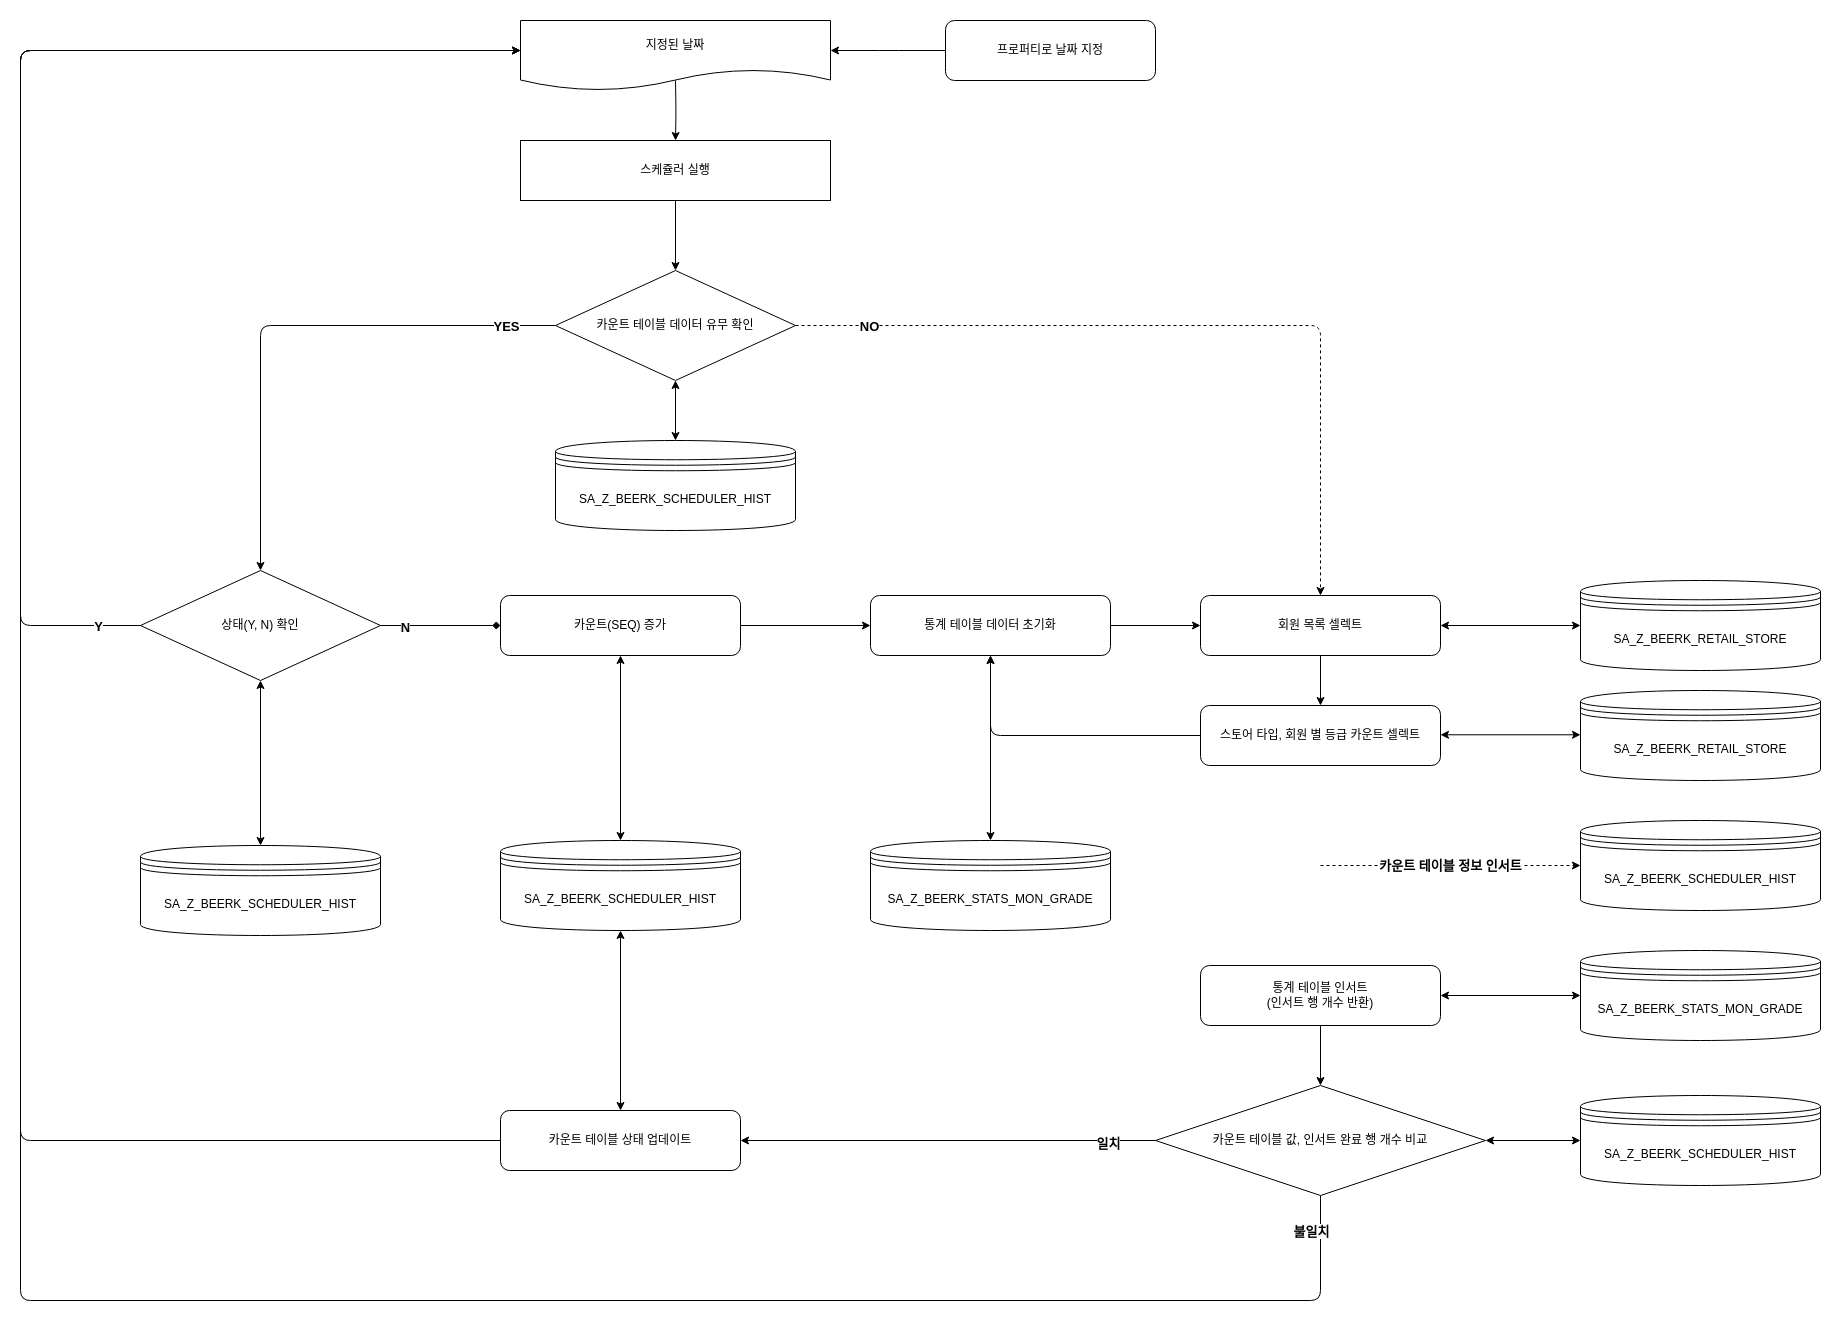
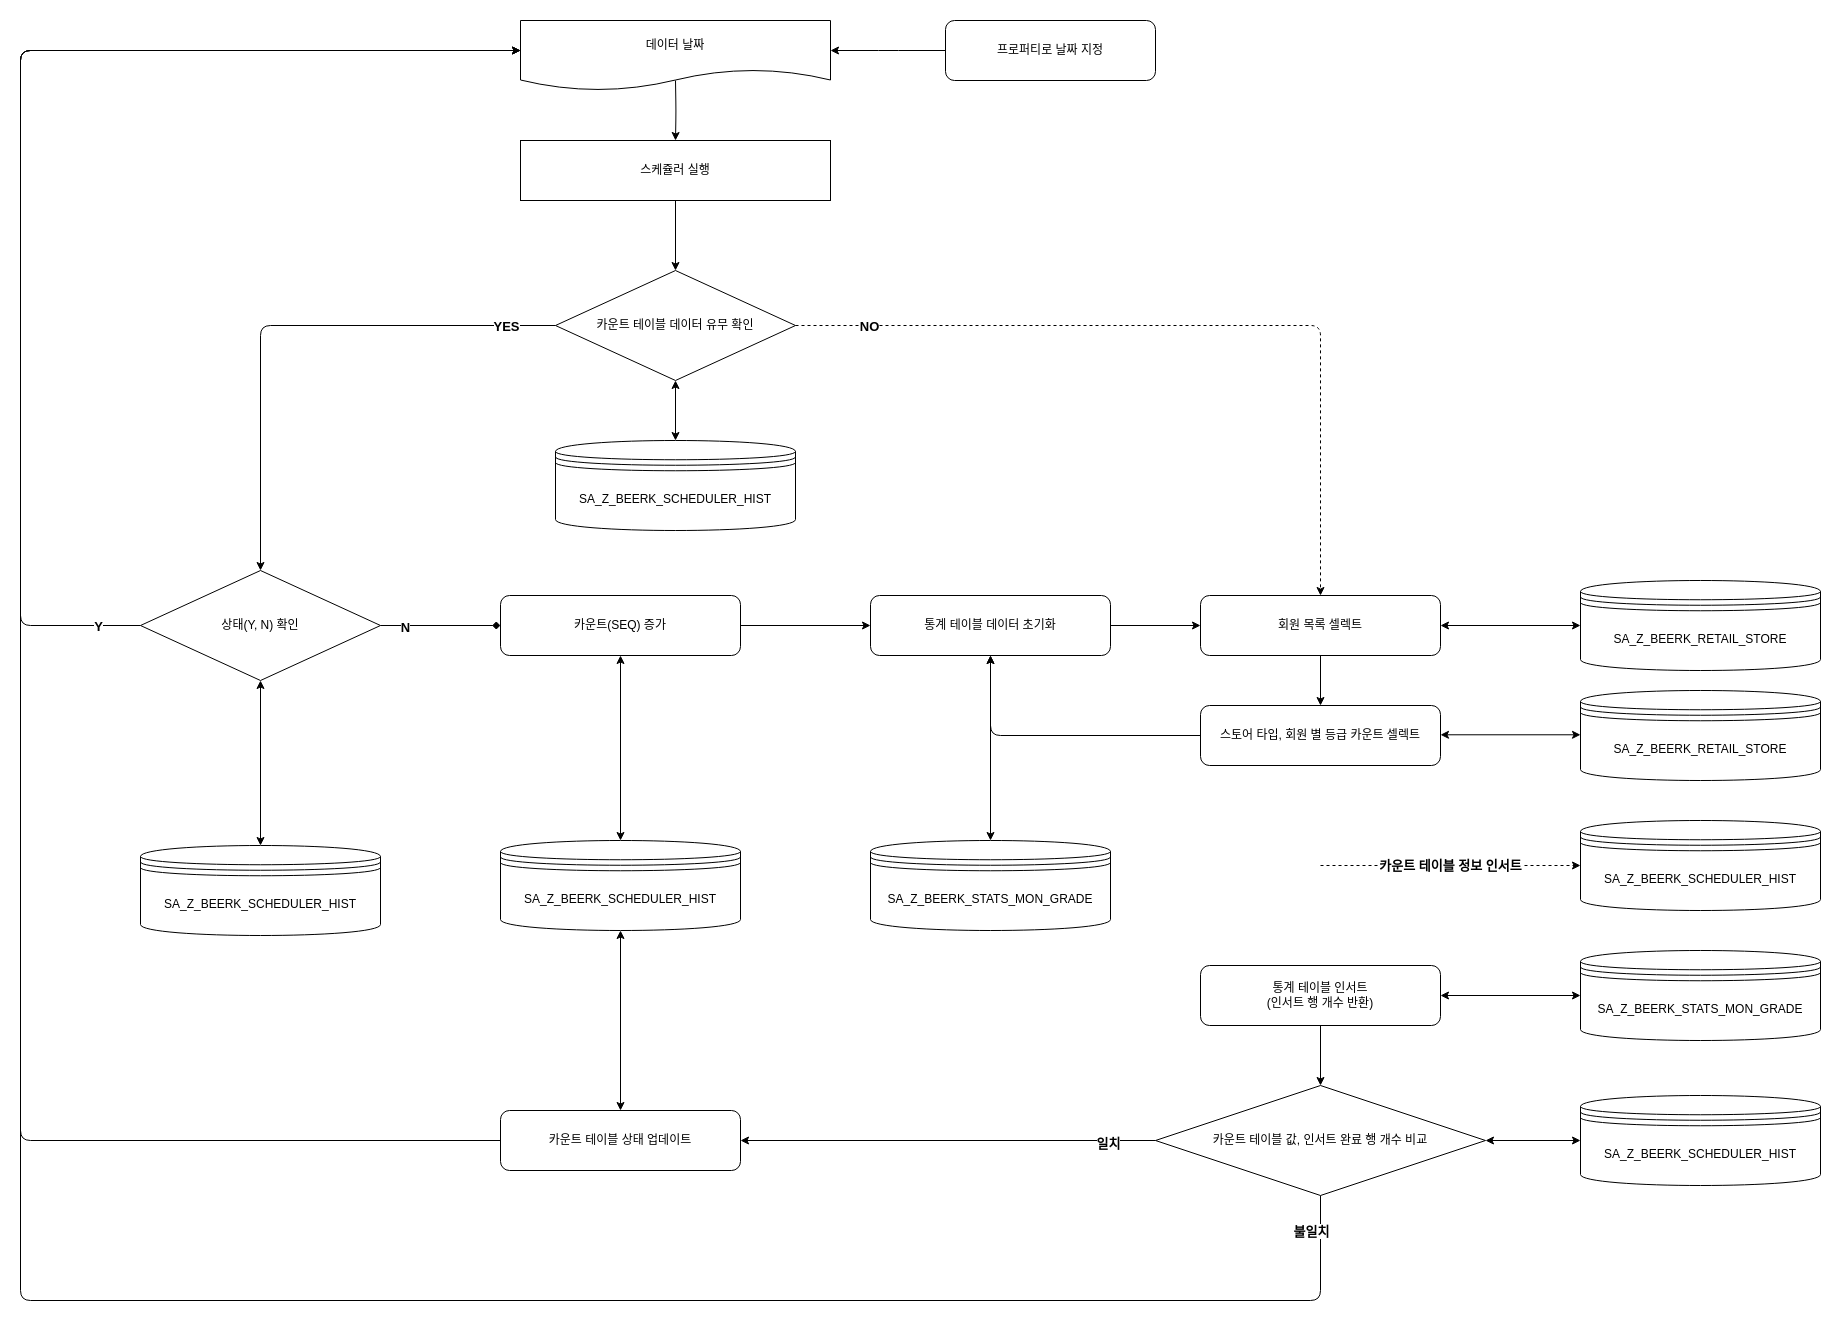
  <mxCell id="0" />
  <mxCell id="1" parent="0" />
  <mxCell id="2" style="edgeStyle=orthogonalEdgeStyle;curved=0;rounded=1;sketch=0;orthogonalLoop=1;jettySize=auto;html=1;" parent="1" source="6" target="18" edge="1"><mxGeometry relative="1" as="geometry"><mxPoint x="240" y="420" as="targetPoint" /></mxGeometry></mxCell>
  <mxCell id="3" value="YES" style="edgeLabel;html=1;align=center;verticalAlign=middle;resizable=0;points=[];fontStyle=1;fontSize=13;" parent="2" vertex="1" connectable="0"><mxGeometry x="-0.813" relative="1" as="geometry"><mxPoint as="offset" /></mxGeometry></mxCell>
  <mxCell id="4" style="edgeStyle=orthogonalEdgeStyle;curved=0;rounded=1;sketch=0;orthogonalLoop=1;jettySize=auto;html=1;dashed=1;" parent="1" source="6" target="13" edge="1"><mxGeometry relative="1" as="geometry" /></mxCell>
  <mxCell id="5" value="NO" style="edgeLabel;html=1;align=center;verticalAlign=middle;resizable=0;points=[];fontStyle=1;fontSize=13;" parent="4" vertex="1" connectable="0"><mxGeometry x="-0.778" relative="1" as="geometry"><mxPoint x="-15" as="offset" /></mxGeometry></mxCell>
  <mxCell id="6" value="카운트 테이블 데이터 유무 확인" style="rhombus;whiteSpace=wrap;html=1;rounded=0;sketch=0;" parent="1" vertex="1"><mxGeometry x="555" y="270" width="240" height="110" as="geometry" /></mxCell>
  <mxCell id="7" style="edgeStyle=orthogonalEdgeStyle;curved=0;rounded=1;sketch=0;orthogonalLoop=1;jettySize=auto;html=1;" parent="1" target="9" edge="1"><mxGeometry relative="1" as="geometry"><mxPoint x="675" y="80" as="sourcePoint" /></mxGeometry></mxCell>
  <mxCell id="8" style="edgeStyle=orthogonalEdgeStyle;curved=0;rounded=1;sketch=0;orthogonalLoop=1;jettySize=auto;html=1;" parent="1" source="9" target="6" edge="1"><mxGeometry relative="1" as="geometry" /></mxCell>
  <mxCell id="9" value="스케쥴러 실행" style="rounded=0;whiteSpace=wrap;html=1;sketch=0;" parent="1" vertex="1"><mxGeometry x="520" y="140" width="310" height="60" as="geometry" /></mxCell>
  <mxCell id="10" style="edgeStyle=orthogonalEdgeStyle;curved=0;rounded=1;sketch=0;orthogonalLoop=1;jettySize=auto;html=1;" parent="1" source="11" edge="1"><mxGeometry relative="1" as="geometry"><mxPoint x="830" y="50" as="targetPoint" /></mxGeometry></mxCell>
  <mxCell id="11" value="프로퍼티로 날짜 지정" style="rounded=1;whiteSpace=wrap;html=1;sketch=0;" parent="1" vertex="1"><mxGeometry x="945" y="20" width="210" height="60" as="geometry" /></mxCell>
  <mxCell id="12" style="edgeStyle=orthogonalEdgeStyle;curved=0;rounded=1;sketch=0;orthogonalLoop=1;jettySize=auto;html=1;" parent="1" source="13" target="28" edge="1"><mxGeometry relative="1" as="geometry" /></mxCell>
  <mxCell id="13" value="회원 목록 셀렉트" style="rounded=1;whiteSpace=wrap;html=1;sketch=0;" parent="1" vertex="1"><mxGeometry x="1200" y="595" width="240" height="60" as="geometry" /></mxCell>
  <mxCell id="14" style="edgeStyle=orthogonalEdgeStyle;curved=0;rounded=1;sketch=0;orthogonalLoop=1;jettySize=auto;html=1;entryX=0;entryY=0.5;entryDx=0;entryDy=0;" parent="1" source="18" edge="1"><mxGeometry relative="1" as="geometry"><mxPoint x="520" y="50" as="targetPoint" /><Array as="points"><mxPoint x="20" y="625" /><mxPoint x="20" y="50" /></Array></mxGeometry></mxCell>
  <mxCell id="15" value="Y" style="edgeLabel;html=1;align=center;verticalAlign=middle;resizable=0;points=[];fontStyle=1;fontSize=13;" parent="14" vertex="1" connectable="0"><mxGeometry x="-0.928" relative="1" as="geometry"><mxPoint as="offset" /></mxGeometry></mxCell>
  <mxCell id="16" style="edgeStyle=orthogonalEdgeStyle;curved=0;rounded=1;sketch=0;orthogonalLoop=1;jettySize=auto;html=1;endArrow=diamond;" parent="1" source="18" target="20" edge="1"><mxGeometry relative="1" as="geometry" /></mxCell>
  <mxCell id="17" value="N" style="edgeLabel;html=1;align=center;verticalAlign=middle;resizable=0;points=[];fontStyle=1;fontSize=13;" parent="16" vertex="1" connectable="0"><mxGeometry x="-0.596" y="-1" relative="1" as="geometry"><mxPoint as="offset" /></mxGeometry></mxCell>
  <mxCell id="18" value="상태(Y, N) 확인" style="rhombus;whiteSpace=wrap;html=1;rounded=0;sketch=0;" parent="1" vertex="1"><mxGeometry x="140" y="570" width="240" height="110" as="geometry" /></mxCell>
  <mxCell id="19" style="edgeStyle=orthogonalEdgeStyle;curved=0;rounded=1;sketch=0;orthogonalLoop=1;jettySize=auto;html=1;entryX=0;entryY=0.5;entryDx=0;entryDy=0;" parent="1" source="20" target="22" edge="1"><mxGeometry relative="1" as="geometry" /></mxCell>
  <mxCell id="20" value="카운트(SEQ) 증가" style="rounded=1;whiteSpace=wrap;html=1;sketch=0;" parent="1" vertex="1"><mxGeometry x="500" y="595" width="240" height="60" as="geometry" /></mxCell>
  <mxCell id="21" style="edgeStyle=orthogonalEdgeStyle;curved=0;rounded=1;sketch=0;orthogonalLoop=1;jettySize=auto;html=1;entryX=0;entryY=0.5;entryDx=0;entryDy=0;" parent="1" source="22" target="13" edge="1"><mxGeometry relative="1" as="geometry" /></mxCell>
  <mxCell id="22" value="통계 테이블 데이터 초기화" style="rounded=1;whiteSpace=wrap;html=1;sketch=0;" parent="1" vertex="1"><mxGeometry x="870" y="595" width="240" height="60" as="geometry" /></mxCell>
  <mxCell id="23" style="edgeStyle=orthogonalEdgeStyle;curved=0;rounded=1;sketch=0;orthogonalLoop=1;jettySize=auto;html=1;entryX=0;entryY=0.5;entryDx=0;entryDy=0;exitX=0;exitY=0.5;exitDx=0;exitDy=0;" parent="1" source="24" edge="1"><mxGeometry relative="1" as="geometry"><mxPoint x="520" y="50" as="targetPoint" /><Array as="points"><mxPoint x="20" y="1140" /><mxPoint x="20" y="50" /></Array><mxPoint x="400" y="1110" as="sourcePoint" /></mxGeometry></mxCell>
  <mxCell id="24" value="카운트 테이블 상태 업데이트" style="rounded=1;whiteSpace=wrap;html=1;sketch=0;" parent="1" vertex="1"><mxGeometry x="500" y="1110" width="240" height="60" as="geometry" /></mxCell>
  <mxCell id="25" style="edgeStyle=orthogonalEdgeStyle;curved=0;rounded=1;sketch=0;orthogonalLoop=1;jettySize=auto;html=1;entryX=0.5;entryY=0;entryDx=0;entryDy=0;" parent="1" source="26" target="33" edge="1"><mxGeometry relative="1" as="geometry"><mxPoint x="725" y="785" as="targetPoint" /></mxGeometry></mxCell>
  <mxCell id="26" value="통계 테이블 인서트&lt;br&gt;(인서트 행 개수 반환)" style="rounded=1;whiteSpace=wrap;html=1;sketch=0;" parent="1" vertex="1"><mxGeometry x="1200" y="965" width="240" height="60" as="geometry" /></mxCell>
  <mxCell id="27" style="edgeStyle=orthogonalEdgeStyle;curved=0;rounded=1;sketch=0;orthogonalLoop=1;jettySize=auto;html=1;" parent="1" source="28" target="22" edge="1"><mxGeometry relative="1" as="geometry" /></mxCell>
  <mxCell id="28" value="스토어 타입, 회원 별 등급 카운트 셀렉트" style="rounded=1;whiteSpace=wrap;html=1;sketch=0;" parent="1" vertex="1"><mxGeometry x="1200" y="705" width="240" height="60" as="geometry" /></mxCell>
  <mxCell id="29" style="edgeStyle=orthogonalEdgeStyle;curved=0;rounded=1;sketch=0;orthogonalLoop=1;jettySize=auto;html=1;" parent="1" source="33" target="24" edge="1"><mxGeometry relative="1" as="geometry"><mxPoint x="430" y="875" as="targetPoint" /></mxGeometry></mxCell>
  <mxCell id="30" value="일치" style="edgeLabel;html=1;align=center;verticalAlign=middle;resizable=0;points=[];fontStyle=1;fontSize=13;" parent="29" vertex="1" connectable="0"><mxGeometry x="-0.769" y="2" relative="1" as="geometry"><mxPoint as="offset" /></mxGeometry></mxCell>
  <mxCell id="31" style="edgeStyle=orthogonalEdgeStyle;curved=0;rounded=1;sketch=0;orthogonalLoop=1;jettySize=auto;html=1;entryX=0;entryY=0.5;entryDx=0;entryDy=0;" parent="1" source="33" edge="1"><mxGeometry relative="1" as="geometry"><mxPoint x="520" y="50" as="targetPoint" /><Array as="points"><mxPoint x="1320" y="1300" /><mxPoint x="20" y="1300" /><mxPoint x="20" y="50" /></Array></mxGeometry></mxCell>
  <mxCell id="32" value="불일치" style="edgeLabel;html=1;align=center;verticalAlign=middle;resizable=0;points=[];fontStyle=1;fontSize=13;" parent="31" vertex="1" connectable="0"><mxGeometry x="-0.756" y="-2" relative="1" as="geometry"><mxPoint x="270.71" y="-68" as="offset" /></mxGeometry></mxCell>
  <mxCell id="33" value="카운트 테이블 값, 인서트 완료 행 개수 비교" style="rhombus;whiteSpace=wrap;html=1;rounded=0;sketch=0;fontSize=12;" parent="1" vertex="1"><mxGeometry x="1155" y="1085" width="330" height="110" as="geometry" /></mxCell>
- <mxCell id="34" value="&lt;span&gt;지정된 날짜&lt;/span&gt;" style="shape=document;whiteSpace=wrap;html=1;boundedLbl=1;rounded=0;sketch=0;" parent="1" vertex="1"><mxGeometry x="520" y="20" width="310" height="70" as="geometry" /></mxCell>
+ <mxCell id="34" value="&lt;span&gt;데이터 날짜&lt;/span&gt;" style="shape=document;whiteSpace=wrap;html=1;boundedLbl=1;rounded=0;sketch=0;" parent="1" vertex="1"><mxGeometry x="520" y="20" width="310" height="70" as="geometry" /></mxCell>
  <mxCell id="35" value="SA_Z_BEERK_RETAIL_STORE" style="shape=datastore;whiteSpace=wrap;html=1;rounded=0;sketch=0;" parent="1" vertex="1"><mxGeometry x="1580" y="690" width="240" height="90" as="geometry" /></mxCell>
  <mxCell id="36" value="SA_Z_BEERK_RETAIL_STORE" style="shape=datastore;whiteSpace=wrap;html=1;rounded=0;sketch=0;" parent="1" vertex="1"><mxGeometry x="1580" y="580" width="240" height="90" as="geometry" /></mxCell>
  <mxCell id="37" value="&lt;span&gt;SA_Z_BEERK_SCHEDULER_HIST&lt;/span&gt;" style="shape=datastore;whiteSpace=wrap;html=1;rounded=0;sketch=0;" parent="1" vertex="1"><mxGeometry x="1580" y="1095" width="240" height="90" as="geometry" /></mxCell>
  <mxCell id="38" value="SA_Z_BEERK_STATS_MON_GRADE" style="shape=datastore;whiteSpace=wrap;html=1;rounded=0;sketch=0;" parent="1" vertex="1"><mxGeometry x="1580" y="950" width="240" height="90" as="geometry" /></mxCell>
  <mxCell id="39" value="&lt;span&gt;SA_Z_BEERK_SCHEDULER_HIST&lt;/span&gt;" style="shape=datastore;whiteSpace=wrap;html=1;rounded=0;sketch=0;" parent="1" vertex="1"><mxGeometry x="140" y="845" width="240" height="90" as="geometry" /></mxCell>
  <mxCell id="40" value="SA_Z_BEERK_SCHEDULER_HIST" style="shape=datastore;whiteSpace=wrap;html=1;rounded=0;sketch=0;" parent="1" vertex="1"><mxGeometry x="555" y="440" width="240" height="90" as="geometry" /></mxCell>
  <mxCell id="41" value="SA_Z_BEERK_STATS_MON_GRADE" style="shape=datastore;whiteSpace=wrap;html=1;rounded=0;sketch=0;" parent="1" vertex="1"><mxGeometry x="870" y="840" width="240" height="90" as="geometry" /></mxCell>
  <mxCell id="42" value="" style="endArrow=classic;startArrow=classic;html=1;exitX=0.5;exitY=0;exitDx=0;exitDy=0;entryX=0.5;entryY=1;entryDx=0;entryDy=0;" parent="1" source="39" target="18" edge="1"><mxGeometry width="50" height="50" relative="1" as="geometry"><mxPoint x="860" y="660" as="sourcePoint" /><mxPoint x="910" y="610" as="targetPoint" /></mxGeometry></mxCell>
  <mxCell id="43" value="" style="endArrow=classic;startArrow=classic;html=1;exitX=0.5;exitY=0;exitDx=0;exitDy=0;entryX=0.5;entryY=1;entryDx=0;entryDy=0;" parent="1" source="40" target="6" edge="1"><mxGeometry width="50" height="50" relative="1" as="geometry"><mxPoint x="500" y="475" as="sourcePoint" /><mxPoint x="500" y="390" as="targetPoint" /></mxGeometry></mxCell>
  <mxCell id="44" value="" style="endArrow=classic;startArrow=classic;html=1;exitX=0;exitY=0.5;exitDx=0;exitDy=0;entryX=1;entryY=0.5;entryDx=0;entryDy=0;" parent="1" source="36" target="13" edge="1"><mxGeometry width="50" height="50" relative="1" as="geometry"><mxPoint x="1560" y="455" as="sourcePoint" /><mxPoint x="1560" y="370" as="targetPoint" /></mxGeometry></mxCell>
  <mxCell id="45" value="" style="endArrow=classic;startArrow=classic;html=1;exitX=0;exitY=0.5;exitDx=0;exitDy=0;entryX=1;entryY=0.5;entryDx=0;entryDy=0;" parent="1" source="37" target="33" edge="1"><mxGeometry width="50" height="50" relative="1" as="geometry"><mxPoint x="1660" y="1140" as="sourcePoint" /><mxPoint x="1520" y="1140" as="targetPoint" /></mxGeometry></mxCell>
  <mxCell id="46" value="" style="endArrow=classic;startArrow=classic;html=1;exitX=0;exitY=0.5;exitDx=0;exitDy=0;entryX=1;entryY=0.5;entryDx=0;entryDy=0;" parent="1" edge="1"><mxGeometry width="50" height="50" relative="1" as="geometry"><mxPoint x="1580" y="734.29" as="sourcePoint" /><mxPoint x="1440" y="734.29" as="targetPoint" /></mxGeometry></mxCell>
  <mxCell id="47" value="" style="endArrow=classic;startArrow=classic;html=1;exitX=0;exitY=0.5;exitDx=0;exitDy=0;entryX=1;entryY=0.5;entryDx=0;entryDy=0;" parent="1" edge="1" target="26" source="38"><mxGeometry width="50" height="50" relative="1" as="geometry"><mxPoint x="1580" y="885" as="sourcePoint" /><mxPoint x="1440" y="885" as="targetPoint" /></mxGeometry></mxCell>
  <mxCell id="48" value="SA_Z_BEERK_SCHEDULER_HIST" style="shape=datastore;whiteSpace=wrap;html=1;rounded=0;sketch=0;" parent="1" vertex="1"><mxGeometry x="500" y="840" width="240" height="90" as="geometry" /></mxCell>
  <mxCell id="49" value="" style="endArrow=classic;startArrow=classic;html=1;exitX=0.5;exitY=0;exitDx=0;exitDy=0;entryX=0.5;entryY=1;entryDx=0;entryDy=0;" parent="1" source="24" target="48" edge="1"><mxGeometry width="50" height="50" relative="1" as="geometry"><mxPoint x="500" y="985" as="sourcePoint" /><mxPoint x="480" y="880" as="targetPoint" /></mxGeometry></mxCell>
  <mxCell id="50" value="" style="endArrow=classic;startArrow=classic;html=1;entryX=0.5;entryY=1;entryDx=0;entryDy=0;exitX=0.5;exitY=0;exitDx=0;exitDy=0;" parent="1" source="48" target="20" edge="1"><mxGeometry width="50" height="50" relative="1" as="geometry"><mxPoint x="620" y="750" as="sourcePoint" /><mxPoint x="630" y="860" as="targetPoint" /></mxGeometry></mxCell>
  <mxCell id="51" value="" style="endArrow=classic;startArrow=classic;html=1;entryX=0.5;entryY=1;entryDx=0;entryDy=0;exitX=0.5;exitY=0;exitDx=0;exitDy=0;" parent="1" source="41" target="22" edge="1"><mxGeometry width="50" height="50" relative="1" as="geometry"><mxPoint x="1000" y="760" as="sourcePoint" /><mxPoint x="1000" y="655" as="targetPoint" /></mxGeometry></mxCell>
  <mxCell id="52" value="SA_Z_BEERK_SCHEDULER_HIST" style="shape=datastore;whiteSpace=wrap;html=1;rounded=0;sketch=0;" vertex="1" parent="1"><mxGeometry x="1580" y="820" width="240" height="90" as="geometry" /></mxCell>
  <mxCell id="53" value="&lt;span style=&quot;font-size: 13px;&quot;&gt;&lt;font style=&quot;font-size: 13px;&quot;&gt;카운트 테이블 정보 인서트&lt;/font&gt;&lt;/span&gt;" style="endArrow=classic;endSize=6;dashed=1;html=1;fontSize=13;entryX=0;entryY=0.5;entryDx=0;entryDy=0;endFill=1;jumpSize=6;fontStyle=1" edge="1" parent="1" target="52"><mxGeometry width="160" relative="1" as="geometry"><mxPoint x="1320" y="865" as="sourcePoint" /><mxPoint x="1500" y="849" as="targetPoint" /><mxPoint as="offset" /></mxGeometry></mxCell>
